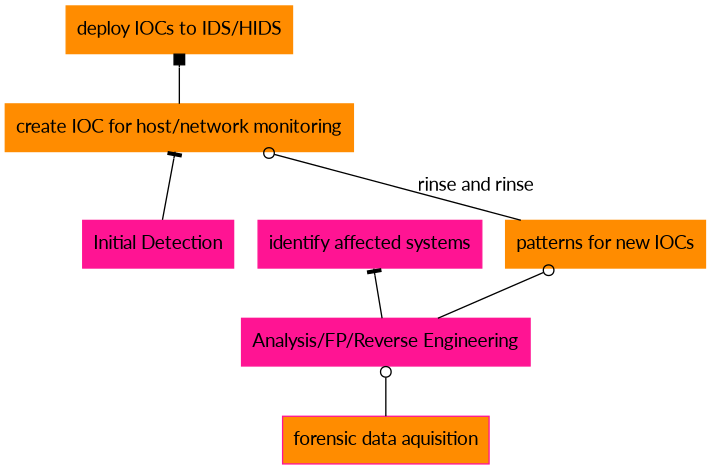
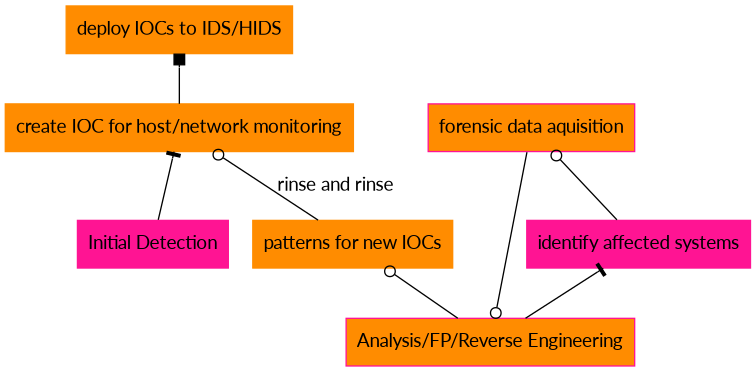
  digraph {
    fontname=Lato
    rankdir=BT
    scmap=true
    node [color=deeppink fontname=Lato shape=record style=filled]
    edge [arrowhead=odot fontname=Lato]
    n1 [label="Initial Detection"]
    n2 [color=darkorange label="create IOC for host/network monitoring"]
    n3 [color=darkorange label="deploy IOCs to IDS/HIDS"]
    n4 [label="identify affected systems"]
    n5 [fillcolor=darkorange label="forensic data aquisition"]
-   n6 [label="Analysis/FP/Reverse Engineering"]
+   n6 [label="Analysis/FP/Reverse Engineering" fillcolor=darkorange]
    n7 [color=darkorange label="patterns for new IOCs"]
    n1 -> n2 [arrowhead=tee]
    n2 -> n3 [arrowhead=box]
+   n4 -> n5
    n5 -> n6
    n6 -> n4 [arrowhead=tee]
    n6 -> n7
    n7 -> n2 [label="rinse and rinse"]
  }
